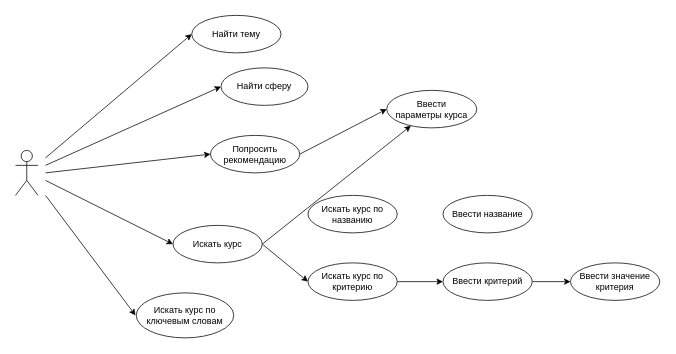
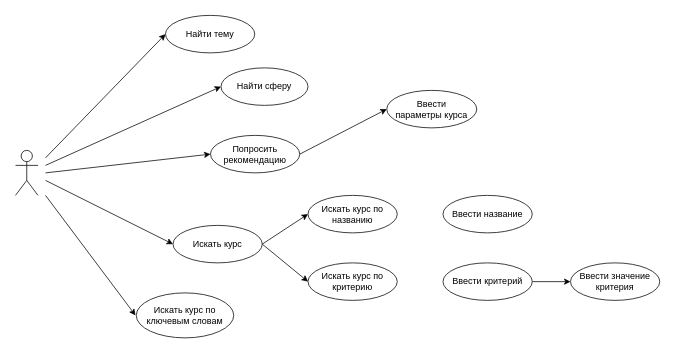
  <mxCell id="0" />
  <mxCell id="1" parent="0" />
  <mxCell id="2" style="edgeStyle=none;rounded=0;orthogonalLoop=1;jettySize=auto;html=1;startArrow=none;startFill=0;endArrow=classic;endFill=1;" edge="1" parent="1"><mxGeometry relative="1" as="geometry"><mxPoint x="60" y="260" as="sourcePoint" /><mxPoint x="180" y="420" as="targetPoint" /></mxGeometry></mxCell>
  <mxCell id="3" value="" style="shape=umlActor;verticalLabelPosition=bottom;verticalAlign=top;html=1;outlineConnect=0;" vertex="1" parent="1"><mxGeometry x="20" y="200" width="30" height="60" as="geometry" /></mxCell>
- <mxCell id="4" value="Найти тему" style="ellipse;whiteSpace=wrap;html=1;" vertex="1" parent="1"><mxGeometry x="255" y="20" width="119" height="50" as="geometry" /></mxCell>
+ <mxCell id="4" value="Найти тему" style="ellipse;whiteSpace=wrap;html=1;" vertex="1" parent="1"><mxGeometry x="220" y="20" width="119" height="50" as="geometry" /></mxCell>
  <mxCell id="5" value="Найти сферу" style="ellipse;whiteSpace=wrap;html=1;" vertex="1" parent="1"><mxGeometry x="294" y="90" width="116" height="50" as="geometry" /></mxCell>
  <mxCell id="6" value="" style="endArrow=classic;html=1;rounded=0;entryX=0;entryY=0.5;entryDx=0;entryDy=0;" edge="1" parent="1" target="4"><mxGeometry width="50" height="50" relative="1" as="geometry"><mxPoint x="60" y="210" as="sourcePoint" /><mxPoint x="240" y="60" as="targetPoint" /></mxGeometry></mxCell>
  <mxCell id="7" value="" style="endArrow=classic;html=1;rounded=0;entryX=0;entryY=0.5;entryDx=0;entryDy=0;" edge="1" parent="1" target="5"><mxGeometry width="50" height="50" relative="1" as="geometry"><mxPoint x="60" y="220" as="sourcePoint" /><mxPoint x="130" y="210" as="targetPoint" /></mxGeometry></mxCell>
  <mxCell id="8" style="rounded=0;orthogonalLoop=1;jettySize=auto;html=1;exitX=1;exitY=0.5;exitDx=0;exitDy=0;startArrow=none;startFill=0;endArrow=classic;endFill=1;entryX=0;entryY=0.5;entryDx=0;entryDy=0;" edge="1" parent="1" source="9" target="10"><mxGeometry relative="1" as="geometry" /></mxCell>
  <mxCell id="9" value="Попросить рекомендацию" style="ellipse;whiteSpace=wrap;html=1;" vertex="1" parent="1"><mxGeometry x="280" y="180" width="119" height="50" as="geometry" /></mxCell>
  <mxCell id="10" value="Ввести&lt;br&gt;параметры курса" style="ellipse;whiteSpace=wrap;html=1;" vertex="1" parent="1"><mxGeometry x="515" y="120" width="120" height="50" as="geometry" /></mxCell>
  <mxCell id="11" value="" style="endArrow=classic;html=1;rounded=0;entryX=0;entryY=0.5;entryDx=0;entryDy=0;" edge="1" parent="1" target="9"><mxGeometry width="50" height="50" relative="1" as="geometry"><mxPoint x="60" y="230" as="sourcePoint" /><mxPoint x="210" y="290" as="targetPoint" /></mxGeometry></mxCell>
  <mxCell id="12" style="rounded=0;orthogonalLoop=1;jettySize=auto;html=1;exitX=1;exitY=0.5;exitDx=0;exitDy=0;entryX=0;entryY=0.5;entryDx=0;entryDy=0;startArrow=none;startFill=0;endArrow=classic;endFill=1;" edge="1" parent="1" source="13" target="16"><mxGeometry relative="1" as="geometry" /></mxCell>
  <mxCell id="13" value="Искать курс" style="ellipse;whiteSpace=wrap;html=1;" vertex="1" parent="1"><mxGeometry x="230" y="300" width="119" height="50" as="geometry" /></mxCell>
  <mxCell id="14" value="" style="endArrow=classic;html=1;rounded=0;entryX=0;entryY=0.5;entryDx=0;entryDy=0;" edge="1" parent="1" target="13"><mxGeometry width="50" height="50" relative="1" as="geometry"><mxPoint x="60" y="240" as="sourcePoint" /><mxPoint x="450" y="220" as="targetPoint" /></mxGeometry></mxCell>
- <mxCell id="15" style="edgeStyle=none;rounded=0;orthogonalLoop=1;jettySize=auto;html=1;exitX=1;exitY=0.5;exitDx=0;exitDy=0;startArrow=none;startFill=0;endArrow=classic;endFill=1;" edge="1" parent="1" source="16" target="22"><mxGeometry relative="1" as="geometry" /></mxCell>
  <mxCell id="16" value="Искать курс по критерию" style="ellipse;whiteSpace=wrap;html=1;" vertex="1" parent="1"><mxGeometry x="410" y="350" width="119" height="50" as="geometry" /></mxCell>
  <mxCell id="17" value="Искать курс по названию" style="ellipse;whiteSpace=wrap;html=1;" vertex="1" parent="1"><mxGeometry x="410" y="260" width="119" height="50" as="geometry" /></mxCell>
- <mxCell id="18" value="" style="endArrow=classic;html=1;rounded=0;exitX=1;exitY=0.5;exitDx=0;exitDy=0;" edge="1" parent="1" source="13" target="10"><mxGeometry width="50" height="50" relative="1" as="geometry"><mxPoint x="350" y="340" as="sourcePoint" /><mxPoint x="400" y="290" as="targetPoint" /></mxGeometry></mxCell>
+ <mxCell id="18" value="" style="endArrow=classic;html=1;rounded=0;exitX=1;exitY=0.5;exitDx=0;exitDy=0;entryX=0;entryY=0.5;entryDx=0;entryDy=0;" edge="1" parent="1" source="13" target="17"><mxGeometry width="50" height="50" relative="1" as="geometry"><mxPoint x="350" y="340" as="sourcePoint" /><mxPoint x="400" y="290" as="targetPoint" /></mxGeometry></mxCell>
  <mxCell id="19" value="Ввести название" style="ellipse;whiteSpace=wrap;html=1;" vertex="1" parent="1"><mxGeometry x="590" y="260" width="119" height="50" as="geometry" /></mxCell>
  <mxCell id="20" value="Искать курс по ключевым словам" style="ellipse;whiteSpace=wrap;html=1;" vertex="1" parent="1"><mxGeometry x="181" y="390" width="130" height="60" as="geometry" /></mxCell>
  <mxCell id="21" style="edgeStyle=none;rounded=0;orthogonalLoop=1;jettySize=auto;html=1;exitX=1;exitY=0.5;exitDx=0;exitDy=0;startArrow=none;startFill=0;endArrow=classic;endFill=1;" edge="1" parent="1" source="22" target="23"><mxGeometry relative="1" as="geometry" /></mxCell>
  <mxCell id="22" value="Ввести критерий" style="ellipse;whiteSpace=wrap;html=1;" vertex="1" parent="1"><mxGeometry x="590" y="350" width="119" height="50" as="geometry" /></mxCell>
  <mxCell id="23" value="Ввести значение критерия" style="ellipse;whiteSpace=wrap;html=1;" vertex="1" parent="1"><mxGeometry x="760" y="350" width="119" height="50" as="geometry" /></mxCell>
